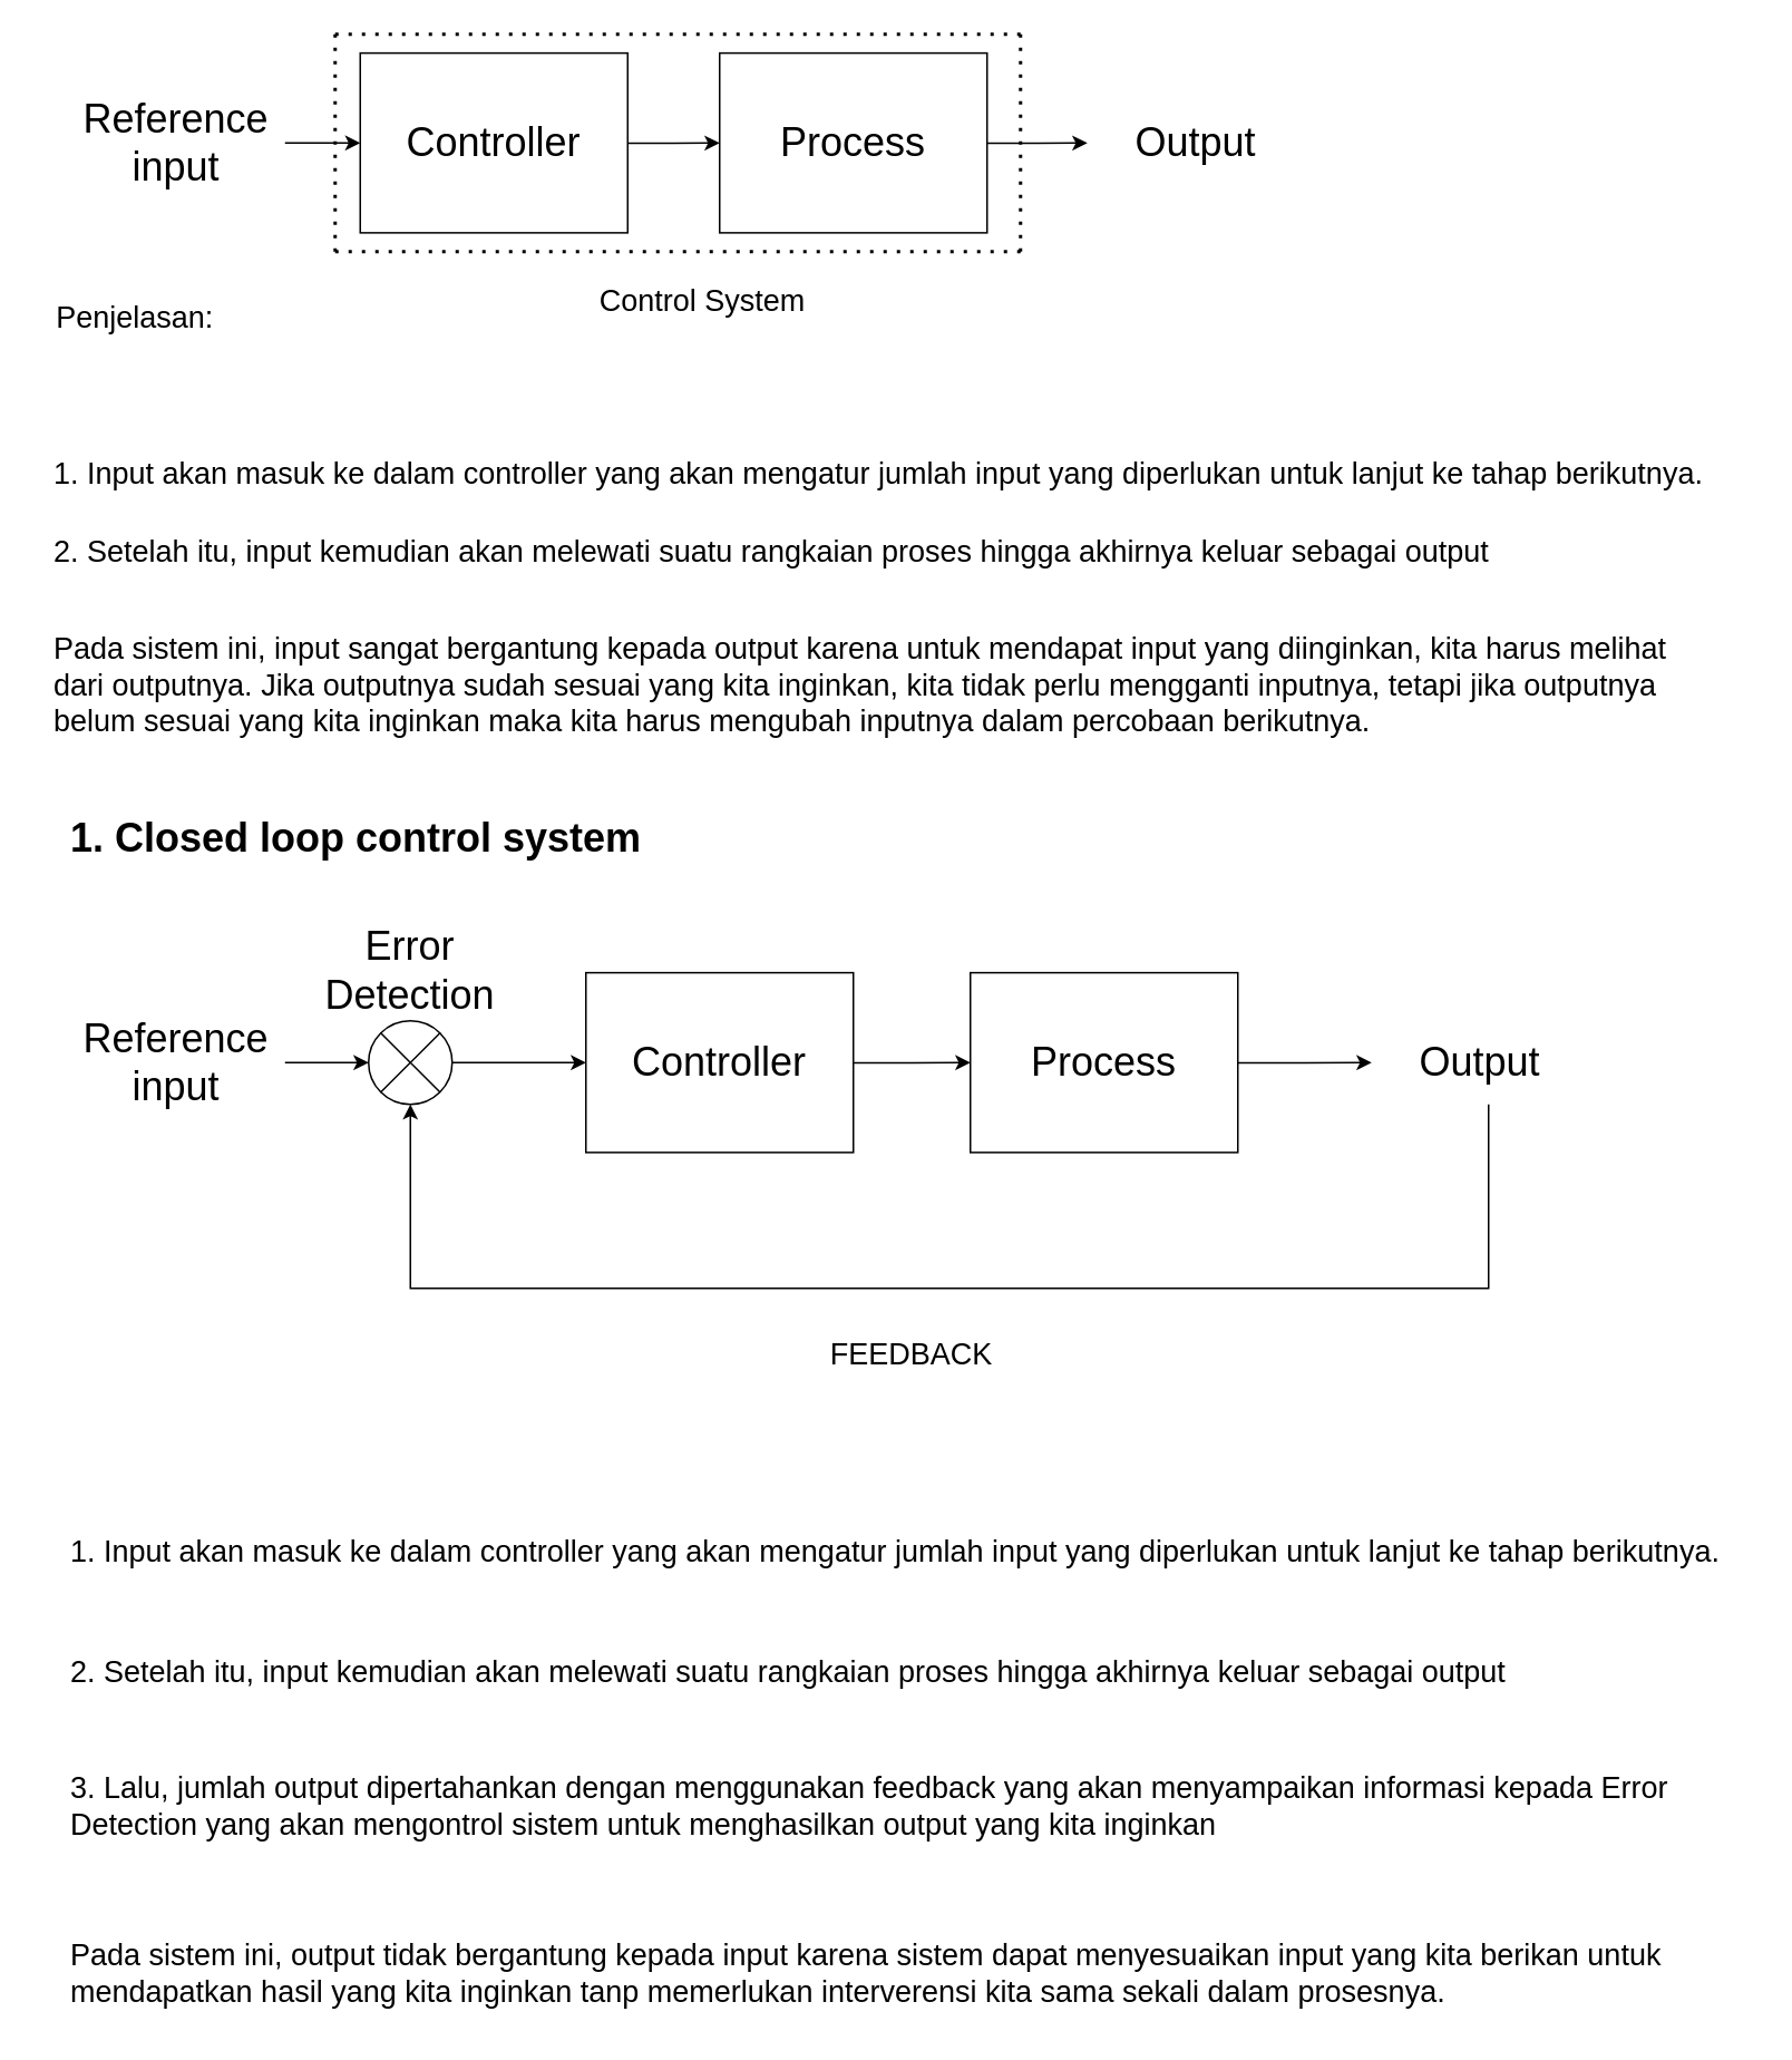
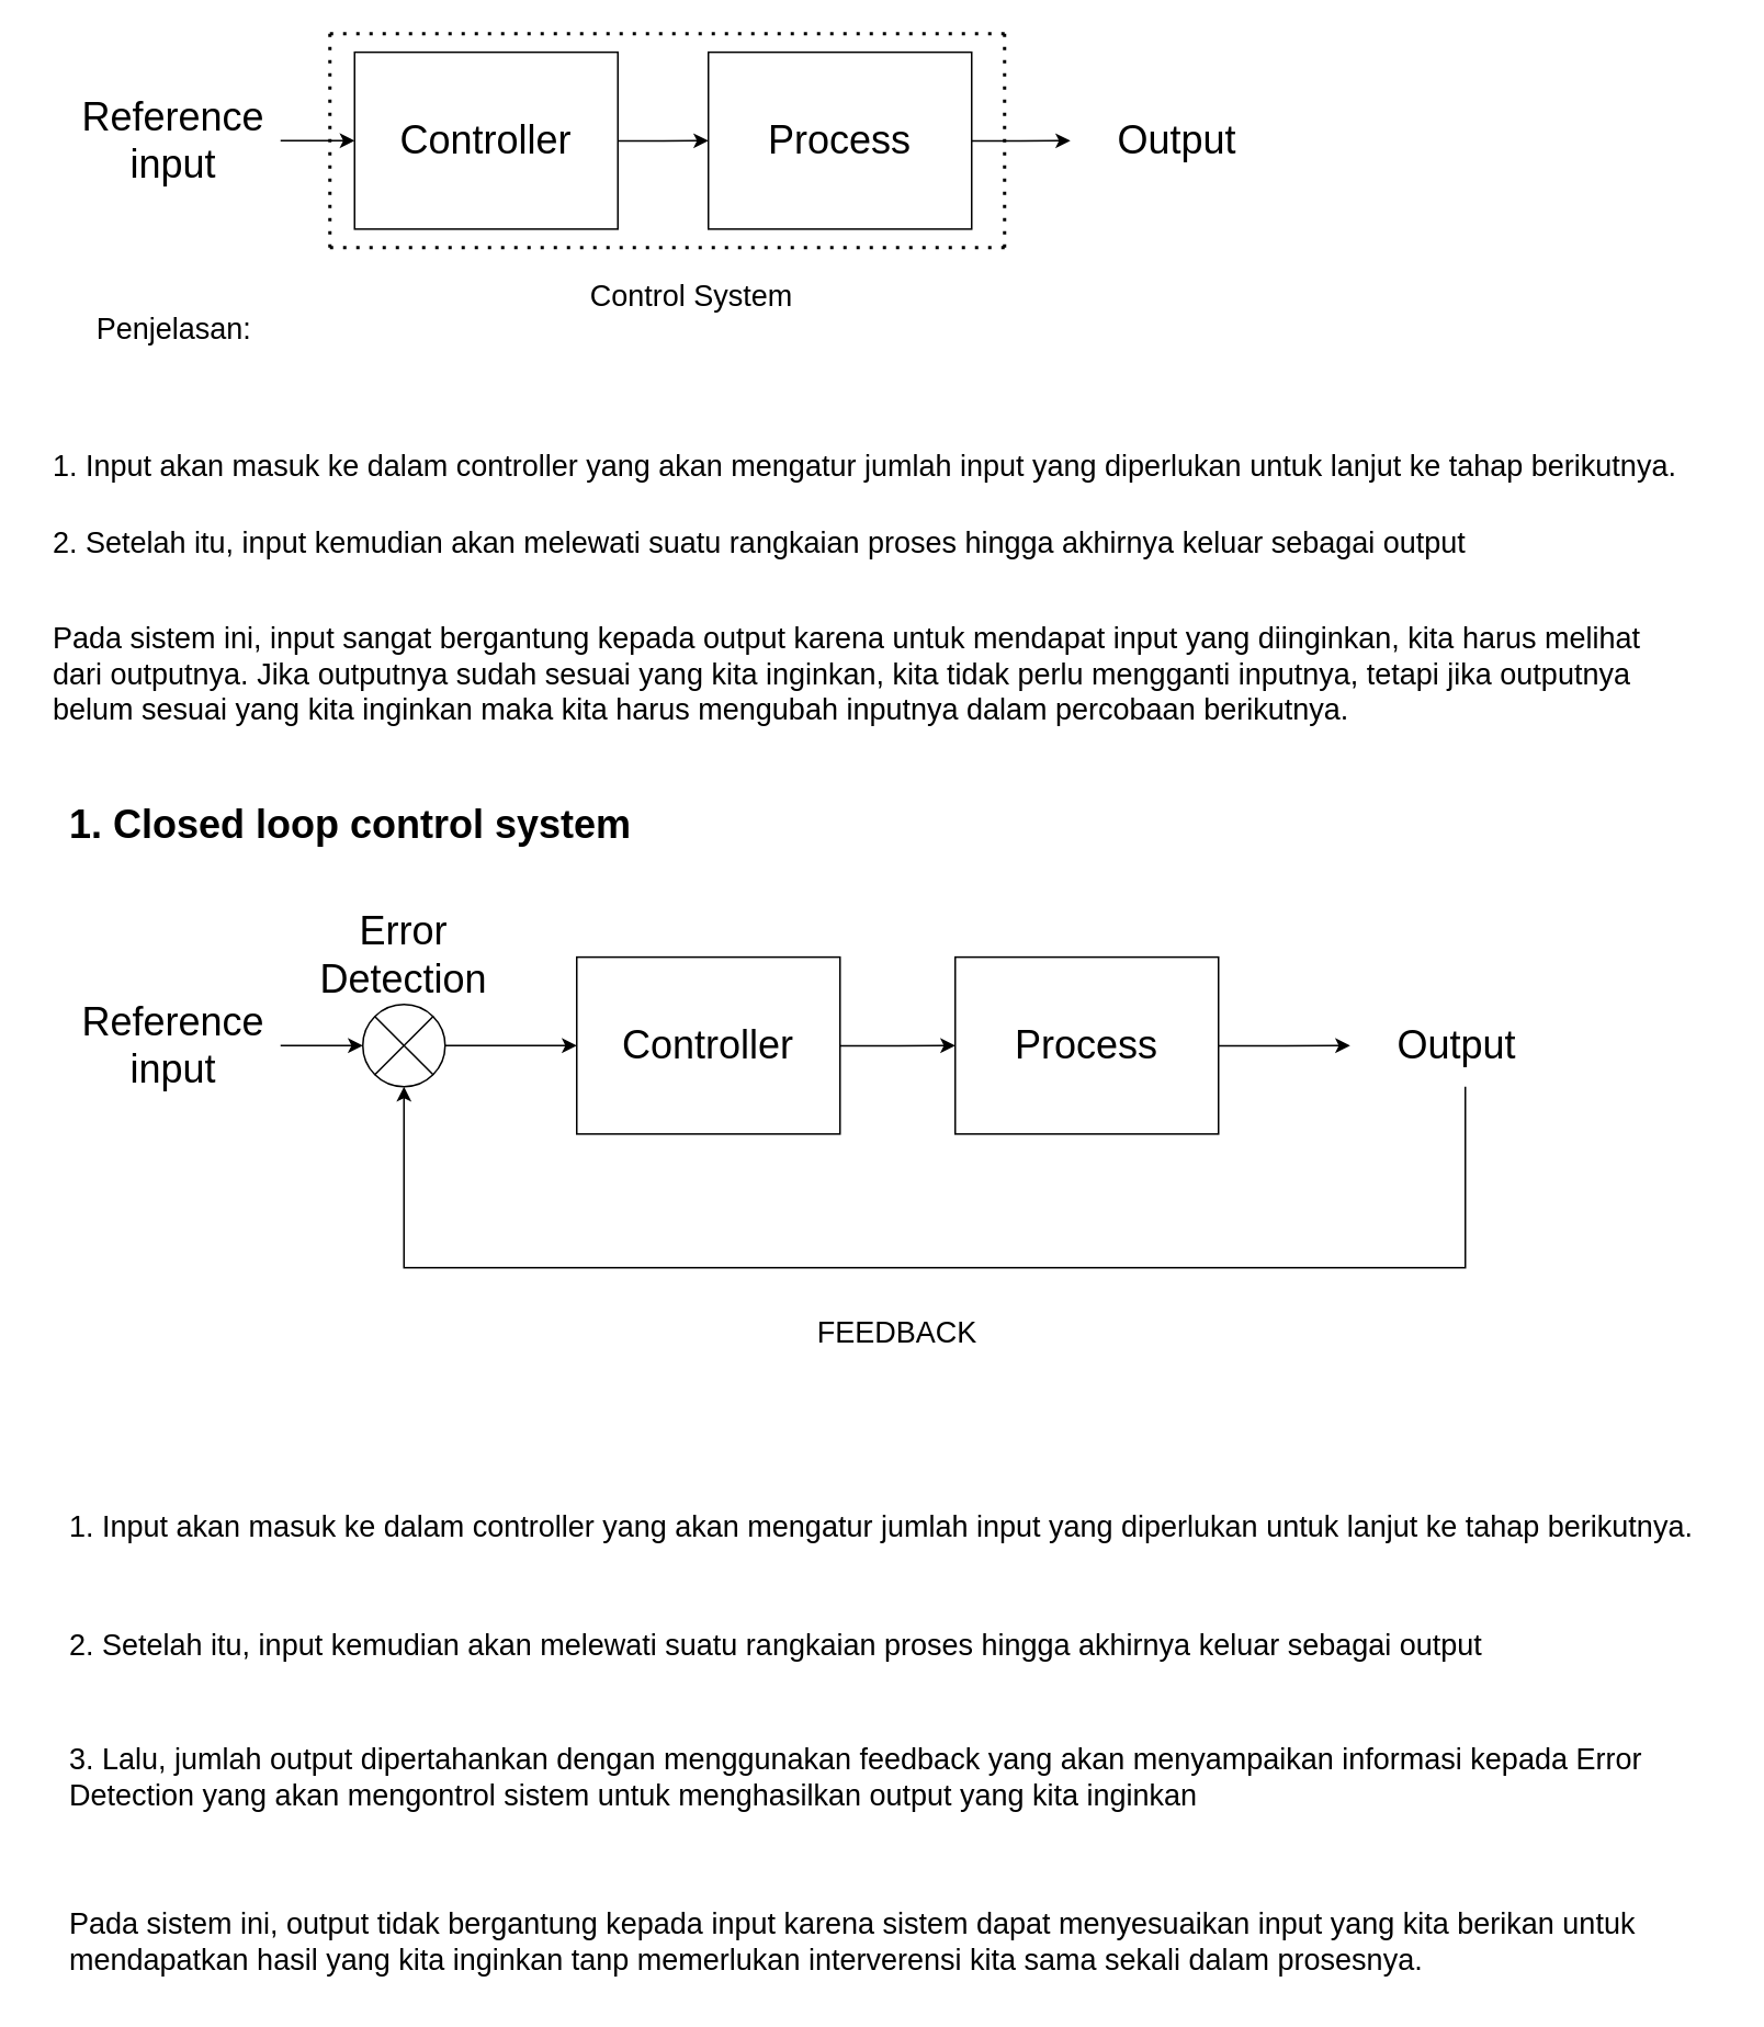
  <mxCell id="0" />
  <mxCell id="1" parent="0" />
  <mxCell id="2" style="edgeStyle=orthogonalEdgeStyle;rounded=0;orthogonalLoop=1;jettySize=auto;html=1;entryX=0;entryY=0.5;entryDx=0;entryDy=0;" edge="1" parent="1" source="3" target="5"><mxGeometry relative="1" as="geometry" /></mxCell>
  <mxCell id="3" value="&lt;font style=&quot;font-size: 24px;&quot;&gt;Reference input&lt;/font&gt;" style="text;html=1;align=center;verticalAlign=middle;whiteSpace=wrap;rounded=0;" vertex="1" parent="1"><mxGeometry x="40" y="60" width="130" height="50" as="geometry" /></mxCell>
  <mxCell id="4" style="edgeStyle=orthogonalEdgeStyle;rounded=0;orthogonalLoop=1;jettySize=auto;html=1;entryX=0;entryY=0.5;entryDx=0;entryDy=0;" edge="1" parent="1" source="5" target="7"><mxGeometry relative="1" as="geometry" /></mxCell>
  <mxCell id="5" value="&lt;font style=&quot;font-size: 24px;&quot;&gt;Controller&lt;/font&gt;" style="rounded=0;whiteSpace=wrap;html=1;" vertex="1" parent="1"><mxGeometry x="215" y="31.25" width="160" height="107.5" as="geometry" /></mxCell>
  <mxCell id="6" style="edgeStyle=orthogonalEdgeStyle;rounded=0;orthogonalLoop=1;jettySize=auto;html=1;entryX=0;entryY=0.5;entryDx=0;entryDy=0;" edge="1" parent="1" source="7" target="8"><mxGeometry relative="1" as="geometry" /></mxCell>
  <mxCell id="7" value="&lt;font style=&quot;font-size: 24px;&quot;&gt;Process&lt;/font&gt;" style="rounded=0;whiteSpace=wrap;html=1;" vertex="1" parent="1"><mxGeometry x="430" y="31.25" width="160" height="107.5" as="geometry" /></mxCell>
  <mxCell id="8" value="&lt;font style=&quot;font-size: 24px;&quot;&gt;Output&lt;/font&gt;" style="text;html=1;align=center;verticalAlign=middle;whiteSpace=wrap;rounded=0;" vertex="1" parent="1"><mxGeometry x="650" y="60" width="130" height="50" as="geometry" /></mxCell>
  <mxCell id="9" value="&lt;span style=&quot;font-size: 18px;&quot;&gt;1. Input akan masuk ke dalam controller yang akan mengatur jumlah input yang diperlukan untuk lanjut ke tahap berikutnya.&lt;/span&gt;&lt;div&gt;&lt;br&gt;&lt;/div&gt;" style="text;html=1;align=left;verticalAlign=middle;resizable=0;points=[];autosize=1;strokeColor=none;fillColor=none;" vertex="1" parent="1"><mxGeometry x="30" y="265" width="1010" height="50" as="geometry" /></mxCell>
- <mxCell id="10" value="&lt;font style=&quot;font-size: 18px;&quot;&gt;Penjelasan:&lt;/font&gt;" style="text;html=1;align=center;verticalAlign=middle;resizable=0;points=[];autosize=1;strokeColor=none;fillColor=none;" vertex="1" parent="1"><mxGeometry x="20" y="170" width="120" height="40" as="geometry" /></mxCell>
+ <mxCell id="10" value="&lt;font style=&quot;font-size: 18px;&quot;&gt;Penjelasan:&lt;/font&gt;" style="text;html=1;align=center;verticalAlign=middle;resizable=0;points=[];autosize=1;strokeColor=none;fillColor=none;" vertex="1" parent="1"><mxGeometry x="45" y="180" width="120" height="40" as="geometry" /></mxCell>
  <mxCell id="11" value="&lt;span style=&quot;font-size: 18px;&quot;&gt;2. Setelah itu, input kemudian akan melewati suatu rangkaian proses hingga akhirnya keluar sebagai output&lt;/span&gt;" style="text;html=1;align=left;verticalAlign=middle;resizable=0;points=[];autosize=1;strokeColor=none;fillColor=none;" vertex="1" parent="1"><mxGeometry x="40" width="880" height="40" as="geometry" y="980" /></mxCell>
  <mxCell id="12" value="&lt;h1 style=&quot;margin-top: 0px;&quot;&gt;1. Closed loop control system&lt;/h1&gt;" style="text;html=1;whiteSpace=wrap;overflow=hidden;rounded=0;" vertex="1" parent="1"><mxGeometry x="40" y="480" width="360" height="60" as="geometry" /></mxCell>
  <mxCell id="13" value="&lt;font style=&quot;font-size: 24px;&quot;&gt;Reference input&lt;/font&gt;" style="text;html=1;align=center;verticalAlign=middle;whiteSpace=wrap;rounded=0;" vertex="1" parent="1"><mxGeometry x="40" y="610" width="130" height="50" as="geometry" /></mxCell>
  <mxCell id="14" value="&lt;font style=&quot;font-size: 18px;&quot;&gt;Control System&lt;/font&gt;" style="text;html=1;align=center;verticalAlign=middle;whiteSpace=wrap;rounded=0;" vertex="1" parent="1"><mxGeometry x="350" y="165" width="140" height="30" as="geometry" /></mxCell>
  <mxCell id="15" value="" style="endArrow=none;dashed=1;html=1;dashPattern=1 3;strokeWidth=2;rounded=0;" edge="1" parent="1"><mxGeometry width="50" height="50" relative="1" as="geometry"><mxPoint x="200" y="20" as="sourcePoint" /><mxPoint x="610" y="20" as="targetPoint" /></mxGeometry></mxCell>
  <mxCell id="16" value="" style="endArrow=none;dashed=1;html=1;dashPattern=1 3;strokeWidth=2;rounded=0;" edge="1" parent="1"><mxGeometry width="50" height="50" relative="1" as="geometry"><mxPoint x="200" y="150" as="sourcePoint" /><mxPoint x="200" y="20" as="targetPoint" /></mxGeometry></mxCell>
  <mxCell id="17" value="" style="endArrow=none;dashed=1;html=1;dashPattern=1 3;strokeWidth=2;rounded=0;" edge="1" parent="1"><mxGeometry width="50" height="50" relative="1" as="geometry"><mxPoint x="200" y="150" as="sourcePoint" /><mxPoint x="610" y="150" as="targetPoint" /></mxGeometry></mxCell>
  <mxCell id="18" value="" style="endArrow=none;dashed=1;html=1;dashPattern=1 3;strokeWidth=2;rounded=0;" edge="1" parent="1"><mxGeometry width="50" height="50" relative="1" as="geometry"><mxPoint x="610" y="150" as="sourcePoint" /><mxPoint x="610" y="20" as="targetPoint" /></mxGeometry></mxCell>
  <mxCell id="19" value="&lt;span style=&quot;font-size: 18px;&quot;&gt;Pada sistem ini, input sangat bergantung kepada output karena untuk mendapat input yang diinginkan, kita harus melihat&amp;nbsp;&lt;/span&gt;&lt;div&gt;&lt;span style=&quot;font-size: 18px;&quot;&gt;dari outputnya. Jika outputnya sudah sesuai yang kita inginkan, kita tidak perlu mengganti inputnya, tetapi jika outputnya&amp;nbsp;&lt;/span&gt;&lt;/div&gt;&lt;div&gt;&lt;span style=&quot;font-size: 18px;&quot;&gt;belum sesuai yang kita inginkan maka kita harus mengubah inputnya dalam percobaan berikutnya.&lt;/span&gt;&lt;/div&gt;" style="text;html=1;align=left;verticalAlign=middle;resizable=0;points=[];autosize=1;strokeColor=none;fillColor=none;" vertex="1" parent="1"><mxGeometry x="30" y="370" width="990" height="80" as="geometry" /></mxCell>
  <mxCell id="20" style="edgeStyle=orthogonalEdgeStyle;rounded=0;orthogonalLoop=1;jettySize=auto;html=1;entryX=0;entryY=0.5;entryDx=0;entryDy=0;" edge="1" parent="1" source="21" target="23"><mxGeometry relative="1" as="geometry" /></mxCell>
  <mxCell id="21" value="&lt;font style=&quot;font-size: 24px;&quot;&gt;Controller&lt;/font&gt;" style="rounded=0;whiteSpace=wrap;html=1;" vertex="1" parent="1"><mxGeometry x="350" y="581.25" width="160" height="107.5" as="geometry" /></mxCell>
  <mxCell id="22" style="edgeStyle=orthogonalEdgeStyle;rounded=0;orthogonalLoop=1;jettySize=auto;html=1;" edge="1" parent="1" source="23" target="25"><mxGeometry relative="1" as="geometry" /></mxCell>
  <mxCell id="23" value="&lt;font style=&quot;font-size: 24px;&quot;&gt;Process&lt;/font&gt;" style="rounded=0;whiteSpace=wrap;html=1;" vertex="1" parent="1"><mxGeometry x="580" y="581.25" width="160" height="107.5" as="geometry" /></mxCell>
  <mxCell id="24" style="edgeStyle=orthogonalEdgeStyle;rounded=0;orthogonalLoop=1;jettySize=auto;html=1;entryX=0.5;entryY=1;entryDx=0;entryDy=0;entryPerimeter=0;" edge="1" parent="1" target="27"><mxGeometry relative="1" as="geometry"><mxPoint x="250" y="940" as="targetPoint" /><mxPoint x="890" y="660" as="sourcePoint" /><Array as="points"><mxPoint x="890" y="770" /><mxPoint x="245" y="770" /></Array></mxGeometry></mxCell>
  <mxCell id="25" value="&lt;font style=&quot;font-size: 24px;&quot;&gt;Output&lt;/font&gt;" style="text;html=1;align=center;verticalAlign=middle;whiteSpace=wrap;rounded=0;" vertex="1" parent="1"><mxGeometry x="820" y="610" width="130" height="50" as="geometry" /></mxCell>
  <mxCell id="26" style="edgeStyle=orthogonalEdgeStyle;rounded=0;orthogonalLoop=1;jettySize=auto;html=1;entryX=0;entryY=0.5;entryDx=0;entryDy=0;" edge="1" parent="1" source="27" target="21"><mxGeometry relative="1" as="geometry" /></mxCell>
  <mxCell id="27" value="" style="verticalLabelPosition=bottom;verticalAlign=top;html=1;shape=mxgraph.flowchart.or;" vertex="1" parent="1"><mxGeometry x="220" y="610" width="50" height="50" as="geometry" /></mxCell>
  <mxCell id="28" style="edgeStyle=orthogonalEdgeStyle;rounded=0;orthogonalLoop=1;jettySize=auto;html=1;entryX=0;entryY=0.5;entryDx=0;entryDy=0;entryPerimeter=0;" edge="1" parent="1" source="13" target="27"><mxGeometry relative="1" as="geometry" /></mxCell>
  <mxCell id="29" value="&lt;font style=&quot;font-size: 24px;&quot;&gt;Error&lt;/font&gt;&lt;div&gt;&lt;font style=&quot;font-size: 24px;&quot;&gt;Detection&lt;/font&gt;&lt;/div&gt;&lt;div&gt;&lt;font style=&quot;font-size: 24px;&quot;&gt;&lt;br&gt;&lt;/font&gt;&lt;/div&gt;" style="text;html=1;align=center;verticalAlign=middle;whiteSpace=wrap;rounded=0;" vertex="1" parent="1"><mxGeometry x="180" y="510" width="130" height="170" as="geometry" /></mxCell>
  <mxCell id="30" value="&lt;span style=&quot;font-size: 18px;&quot;&gt;1. Input akan masuk ke dalam controller yang akan mengatur jumlah input yang diperlukan untuk lanjut ke tahap berikutnya.&lt;/span&gt;&lt;div&gt;&lt;br&gt;&lt;/div&gt;" style="text;html=1;align=left;verticalAlign=middle;resizable=0;points=[];autosize=1;strokeColor=none;fillColor=none;" vertex="1" parent="1"><mxGeometry x="40" y="910" width="1010" height="50" as="geometry" /></mxCell>
  <mxCell id="31" value="&lt;span style=&quot;font-size: 18px;&quot;&gt;3. Lalu, jumlah output dipertahankan dengan menggunakan feedback yang akan menyampaikan informasi kepada Error&amp;nbsp;&lt;/span&gt;&lt;div&gt;&lt;span style=&quot;font-size: 18px;&quot;&gt;Detection yang akan mengontrol sistem untuk menghasilkan output yang kita inginkan&lt;/span&gt;&lt;/div&gt;" style="text;html=1;align=left;verticalAlign=middle;resizable=0;points=[];autosize=1;strokeColor=none;fillColor=none;" vertex="1" parent="1"><mxGeometry x="40" y="1050" width="980" height="60" as="geometry" /></mxCell>
  <mxCell id="32" value="&lt;span style=&quot;font-size: 18px;&quot;&gt;Pada sistem ini, output tidak bergantung kepada input karena sistem dapat menyesuaikan input yang kita berikan untuk&amp;nbsp;&lt;/span&gt;&lt;div&gt;&lt;span style=&quot;font-size: 18px;&quot;&gt;mendapatkan hasil yang kita inginkan tanp memerlukan interverensi kita sama sekali dalam prosesnya.&lt;/span&gt;&lt;/div&gt;" style="text;html=1;align=left;verticalAlign=middle;resizable=0;points=[];autosize=1;strokeColor=none;fillColor=none;" vertex="1" parent="1"><mxGeometry x="40" y="1150" width="980" height="60" as="geometry" /></mxCell>
  <mxCell id="33" value="&lt;span style=&quot;font-size: 18px;&quot;&gt;2. Setelah itu, input kemudian akan melewati suatu rangkaian proses hingga akhirnya keluar sebagai output&lt;/span&gt;" style="text;html=1;align=left;verticalAlign=middle;resizable=0;points=[];autosize=1;strokeColor=none;fillColor=none;" vertex="1" parent="1"><mxGeometry x="30" y="310" width="880" height="40" as="geometry" /></mxCell>
  <mxCell id="34" value="&lt;font style=&quot;font-size: 18px;&quot;&gt;FEEDBACK&lt;/font&gt;" style="text;html=1;align=center;verticalAlign=middle;whiteSpace=wrap;rounded=0;" vertex="1" parent="1"><mxGeometry x="475" y="780" width="140" height="60" as="geometry" /></mxCell>
